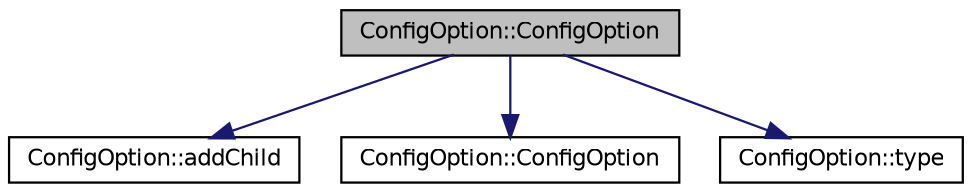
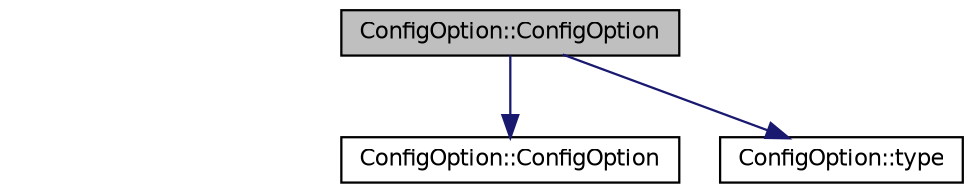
  digraph {
    rankdir=TB
    node [color=black fillcolor=white fontname=Helvetica fontsize=10 shape=record style=filled]
    edge [color=midnightblue fontname=Helvetica fontsize=10 labelfontname=Helvetica labelfontsize=10 style=solid]
    n1 [fillcolor=grey75 fontcolor=black height=0.2 label="ConfigOption::ConfigOption" width=0.4]
-   n2 [height=0.2 label="ConfigOption::addChild" width=0.4]
    n3 [height=0.2 label="ConfigOption::ConfigOption" width=0.4]
    n4 [height=0.2 label="ConfigOption::type" width=0.4]
-   n1 -> n2
    n1 -> n3
    n1 -> n4
  }
